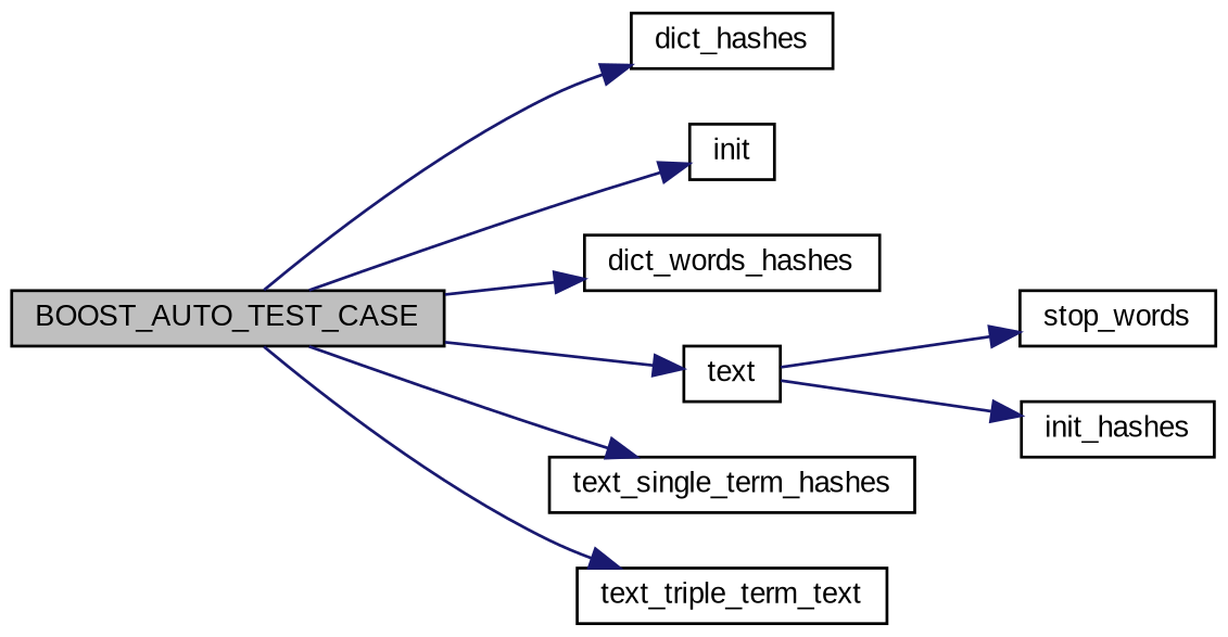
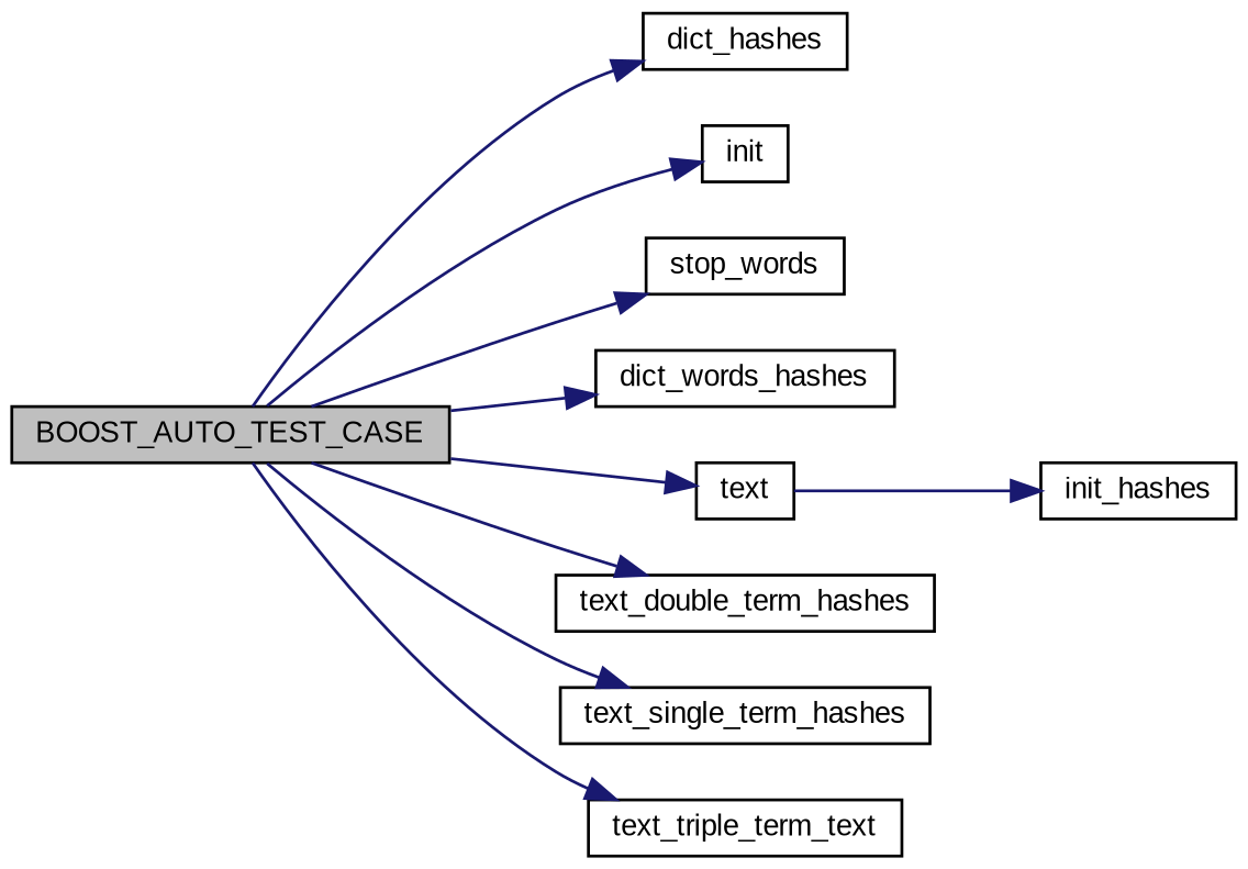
  digraph {
    fontname="Liberation Sans"
    rankdir=LR
    node [color=black fillcolor=white fontname="Liberation Sans" fontsize=10 shape=record style=filled]
    edge [color=midnightblue fontname="Liberation Sans" fontsize=10 labelfontname=Helvetica labelfontsize=10 style=solid]
    n1 [fillcolor=grey75 fontcolor=black height=0.2 label=BOOST_AUTO_TEST_CASE width=0.4]
    n2 [height=0.2 label=dict_hashes width=0.4]
    n3 [height=0.2 label=init width=0.4]
    n4 [height=0.2 label=stop_words width=0.4]
    n5 [height=0.2 label=dict_words_hashes width=0.4]
    n6 [height=0.2 label=text width=0.4]
+   n7 [height=0.2 label=text_double_term_hashes width=0.4]
    n8 [height=0.2 label=text_single_term_hashes width=0.4]
    n9 [height=0.2 label=text_triple_term_text width=0.4]
    n10 [height=0.2 label=init_hashes width=0.4]
    n1 -> n2
    n1 -> n3
-   n6 -> n4
+   n1 -> n4
    n1 -> n5
    n1 -> n6
+   n1 -> n7
    n1 -> n8
    n1 -> n9
    n6 -> n10
  }
